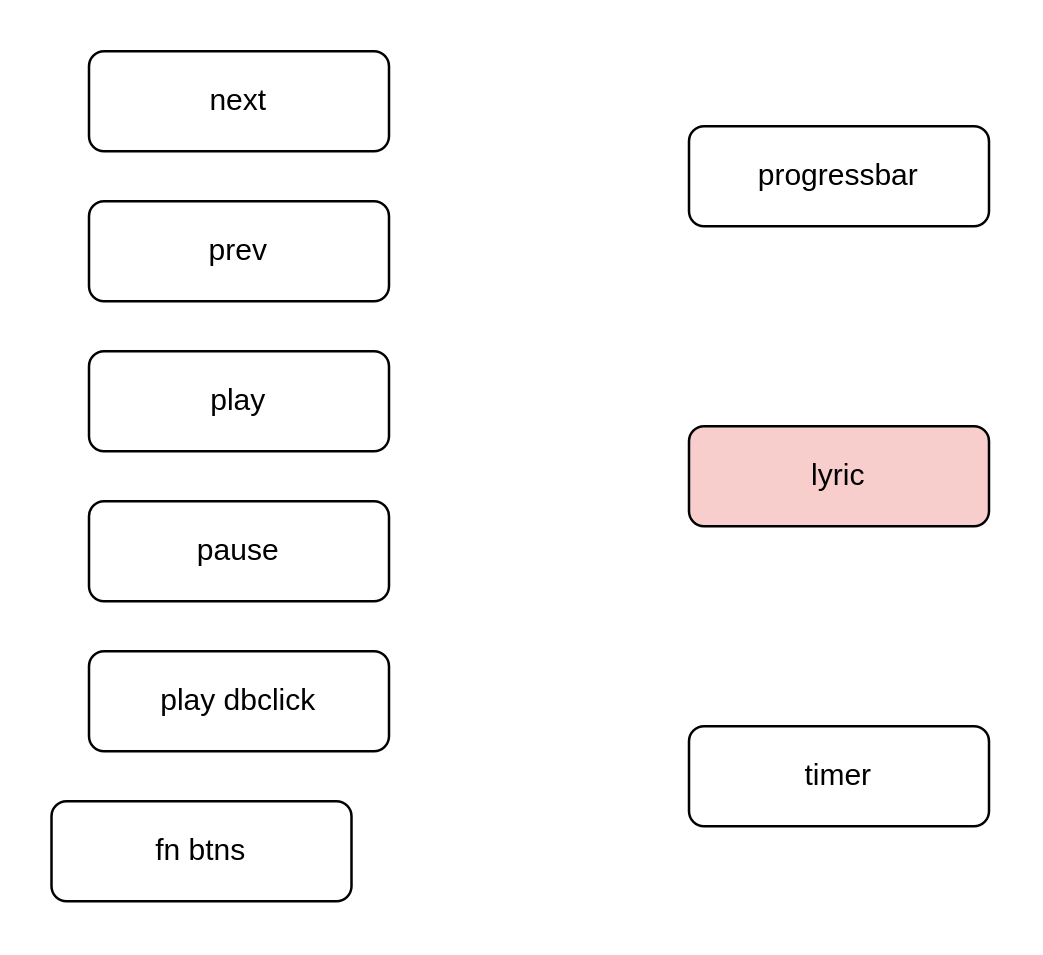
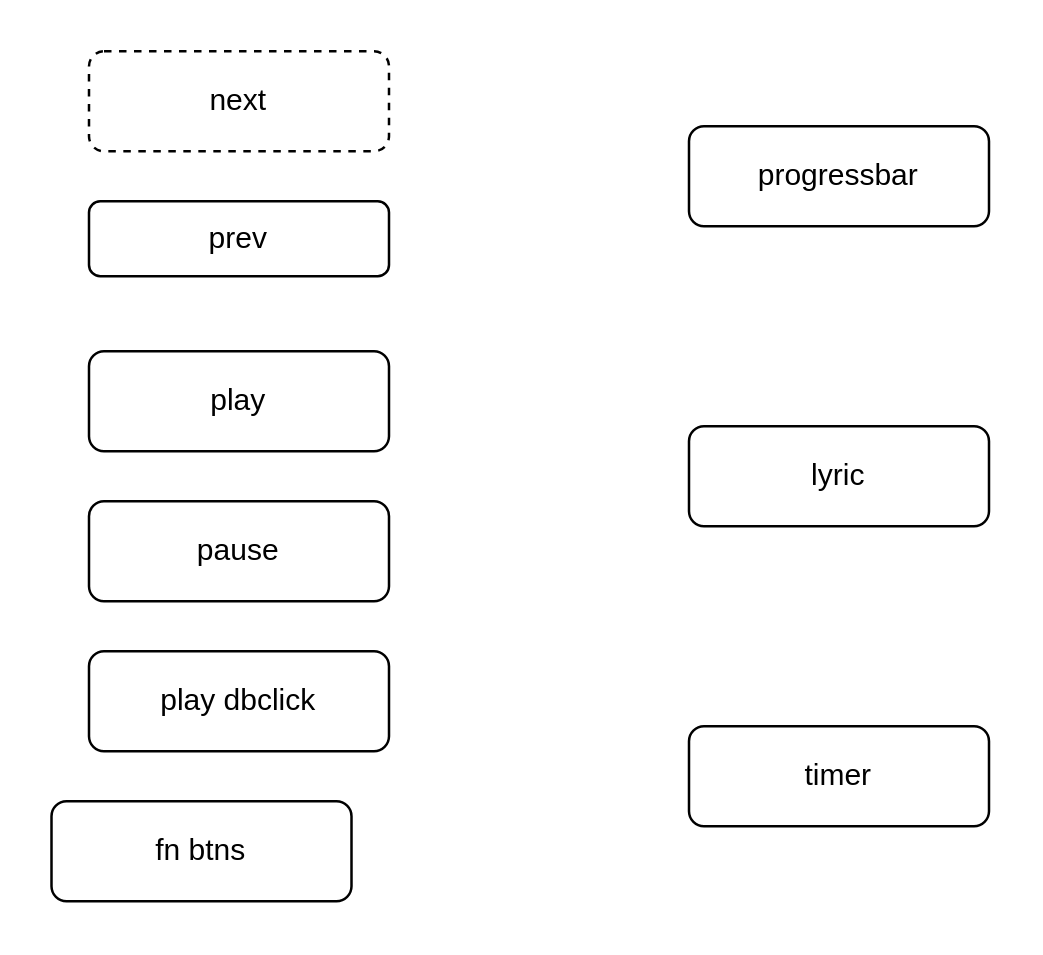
  <mxCell id="0" />
  <mxCell id="1" parent="0" />
  <mxCell id="2" value="play" style="rounded=1;whiteSpace=wrap;html=1;" vertex="1" parent="1"><mxGeometry x="35" y="140" width="120" height="40" as="geometry" /></mxCell>
  <mxCell id="3" value="timer" style="whiteSpace=wrap;html=1;rounded=1;" vertex="1" parent="1"><mxGeometry x="275" y="290" width="120" height="40" as="geometry" /></mxCell>
  <mxCell id="4" value="progressbar" style="whiteSpace=wrap;html=1;rounded=1;" vertex="1" parent="1"><mxGeometry x="275" y="50" width="120" height="40" as="geometry" /></mxCell>
- <mxCell id="5" value="lyric&lt;br&gt;" style="whiteSpace=wrap;html=1;rounded=1;fillColor=#f8cecc;" vertex="1" parent="1"><mxGeometry x="275" y="170" width="120" height="40" as="geometry" /></mxCell>
+ <mxCell id="5" value="lyric&lt;br&gt;" style="whiteSpace=wrap;html=1;rounded=1;" vertex="1" parent="1"><mxGeometry x="275" y="170" width="120" height="40" as="geometry" /></mxCell>
  <mxCell id="6" value="pause" style="whiteSpace=wrap;html=1;rounded=1;" vertex="1" parent="1"><mxGeometry x="35" y="200" width="120" height="40" as="geometry" /></mxCell>
- <mxCell id="7" value="prev" style="whiteSpace=wrap;html=1;rounded=1;" vertex="1" parent="1"><mxGeometry x="35" y="80" width="120" height="40" as="geometry" /></mxCell>
- <mxCell id="8" value="next" style="rounded=1;whiteSpace=wrap;html=1;" vertex="1" parent="1"><mxGeometry x="35" y="20" width="120" height="40" as="geometry" /></mxCell>
+ <mxCell id="7" value="prev" style="whiteSpace=wrap;html=1;rounded=1;" vertex="1" parent="1"><mxGeometry x="35" y="80" width="120" height="30" as="geometry" /></mxCell>
+ <mxCell id="8" value="next" style="rounded=1;whiteSpace=wrap;html=1;dashed=1;" vertex="1" parent="1"><mxGeometry x="35" y="20" width="120" height="40" as="geometry" /></mxCell>
  <mxCell id="9" value="play dbclick" style="rounded=1;whiteSpace=wrap;html=1;" vertex="1" parent="1"><mxGeometry x="35" y="260" width="120" height="40" as="geometry" /></mxCell>
  <mxCell id="10" value="fn btns" style="rounded=1;whiteSpace=wrap;html=1;" vertex="1" parent="1"><mxGeometry x="20" y="320" width="120" height="40" as="geometry" /></mxCell>
